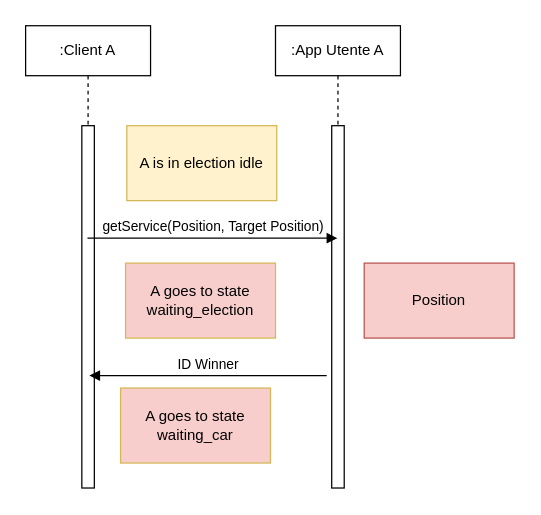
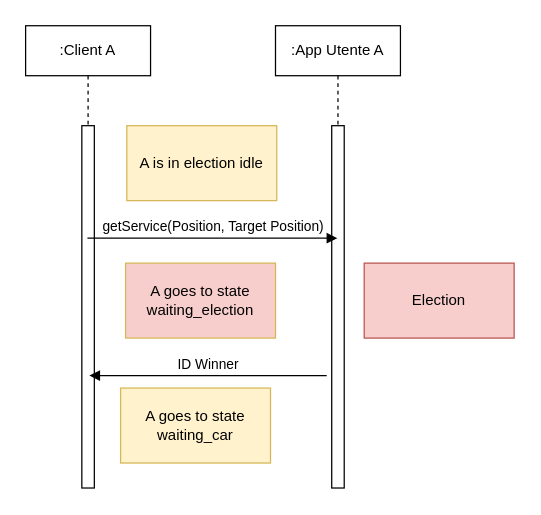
  <mxCell id="0" />
  <mxCell id="1" parent="0" />
  <mxCell id="2" value=":Client A" style="shape=umlLifeline;perimeter=lifelinePerimeter;whiteSpace=wrap;html=1;container=1;collapsible=0;recursiveResize=0;outlineConnect=0;" parent="1" vertex="1"><mxGeometry x="20" y="20" width="100" height="370" as="geometry" /></mxCell>
  <mxCell id="3" value="" style="html=1;points=[];perimeter=orthogonalPerimeter;" parent="2" vertex="1"><mxGeometry x="45" y="80" width="10" height="290" as="geometry" /></mxCell>
  <mxCell id="4" value=":App Utente A" style="shape=umlLifeline;perimeter=lifelinePerimeter;whiteSpace=wrap;html=1;container=1;collapsible=0;recursiveResize=0;outlineConnect=0;" parent="1" vertex="1"><mxGeometry x="220" y="20" width="100" height="370" as="geometry" /></mxCell>
  <mxCell id="5" value="" style="html=1;points=[];perimeter=orthogonalPerimeter;" parent="4" vertex="1"><mxGeometry x="45" y="80" width="10" height="290" as="geometry" /></mxCell>
  <mxCell id="6" value="getService(Position, Target Position)" style="html=1;verticalAlign=bottom;endArrow=block;" parent="1" source="2" target="4" edge="1"><mxGeometry width="80" relative="1" as="geometry"><mxPoint x="69.5" y="230" as="sourcePoint" /><mxPoint x="289.5" y="230" as="targetPoint" /><Array as="points"><mxPoint x="120" y="190" /><mxPoint x="230" y="190" /></Array></mxGeometry></mxCell>
  <mxCell id="7" value="A goes to state waiting_election" style="rounded=0;whiteSpace=wrap;html=1;fillColor=#f8cecc;strokeColor=#d6b656;" parent="1" vertex="1"><mxGeometry x="100" y="210" width="120" height="60" as="geometry" /></mxCell>
  <mxCell id="8" value="A is in election idle" style="rounded=0;whiteSpace=wrap;html=1;fillColor=#fff2cc;strokeColor=#d6b656;" parent="1" vertex="1"><mxGeometry x="101" y="100" width="120" height="60" as="geometry" /></mxCell>
  <mxCell id="9" value="ID Winner" style="html=1;verticalAlign=bottom;endArrow=block;" parent="1" edge="1"><mxGeometry width="80" relative="1" as="geometry"><mxPoint x="261" y="300" as="sourcePoint" /><mxPoint x="71" y="300" as="targetPoint" /><Array as="points"><mxPoint x="227" y="300" /></Array></mxGeometry></mxCell>
- <mxCell id="10" value="A goes to state waiting_car" style="rounded=0;whiteSpace=wrap;html=1;fillColor=#f8cecc;strokeColor=#d6b656;" parent="1" vertex="1"><mxGeometry x="96" y="310" width="120" height="60" as="geometry" /></mxCell>
- <mxCell id="11" value="Position" style="rounded=0;whiteSpace=wrap;html=1;fillColor=#f8cecc;strokeColor=#b85450;" parent="1" vertex="1"><mxGeometry x="291" y="210" width="120" height="60" as="geometry" /></mxCell>
+ <mxCell id="10" value="A goes to state waiting_car" style="rounded=0;whiteSpace=wrap;html=1;fillColor=#fff2cc;strokeColor=#d6b656;" parent="1" vertex="1"><mxGeometry x="96" y="310" width="120" height="60" as="geometry" /></mxCell>
+ <mxCell id="11" value="Election" style="rounded=0;whiteSpace=wrap;html=1;fillColor=#f8cecc;strokeColor=#b85450;" parent="1" vertex="1"><mxGeometry x="291" y="210" width="120" height="60" as="geometry" /></mxCell>
